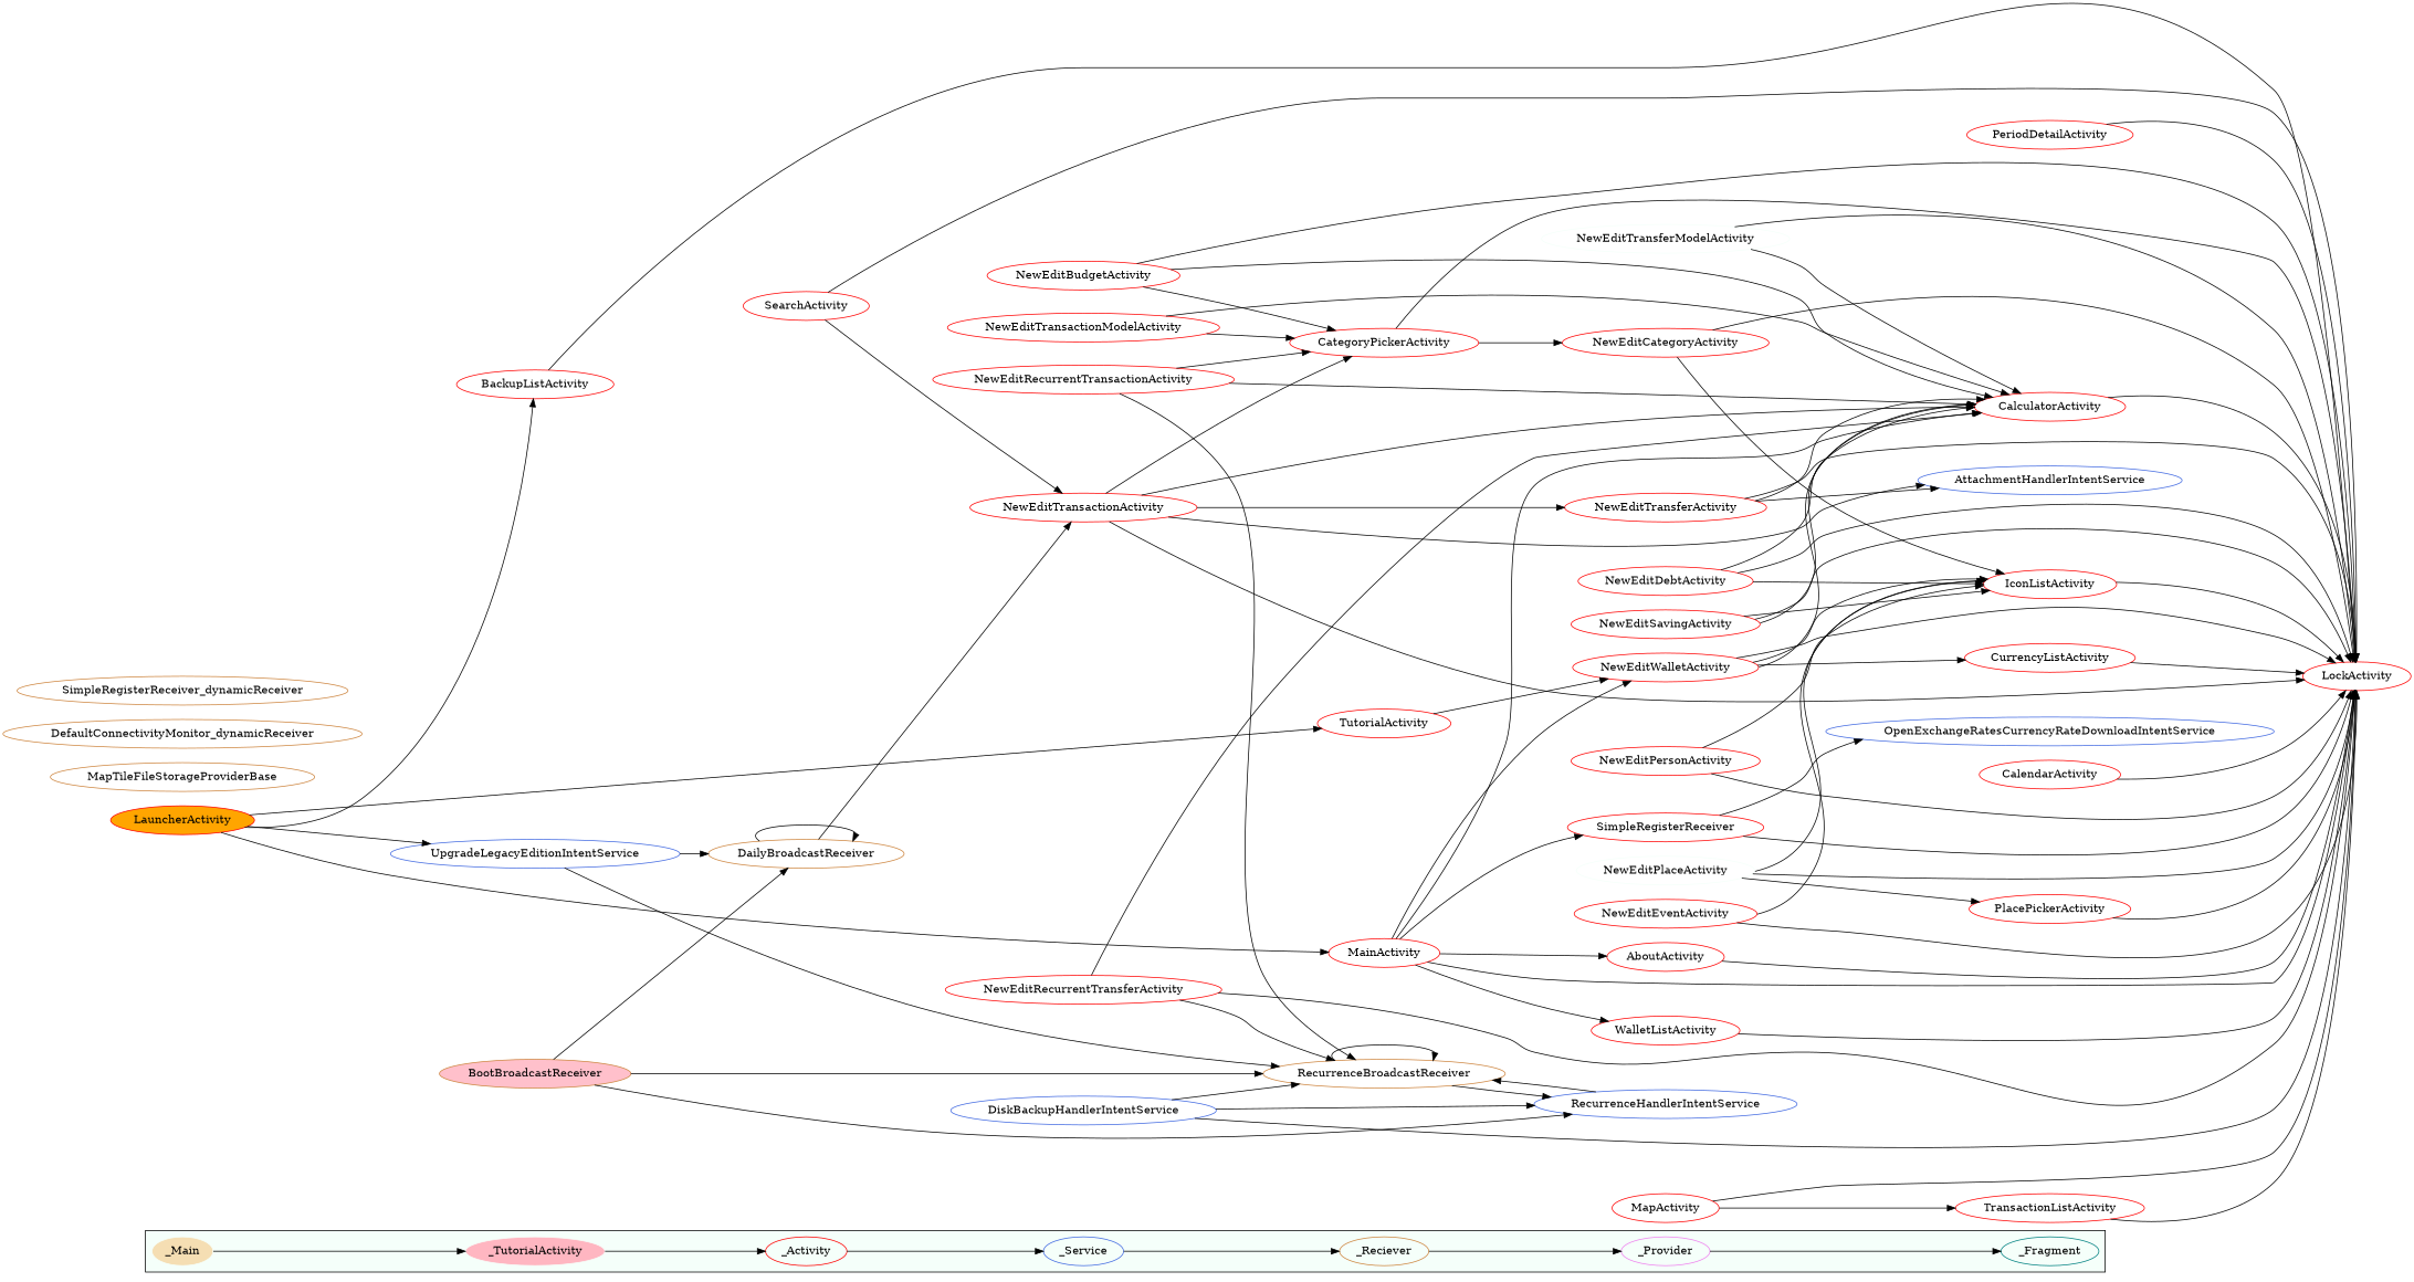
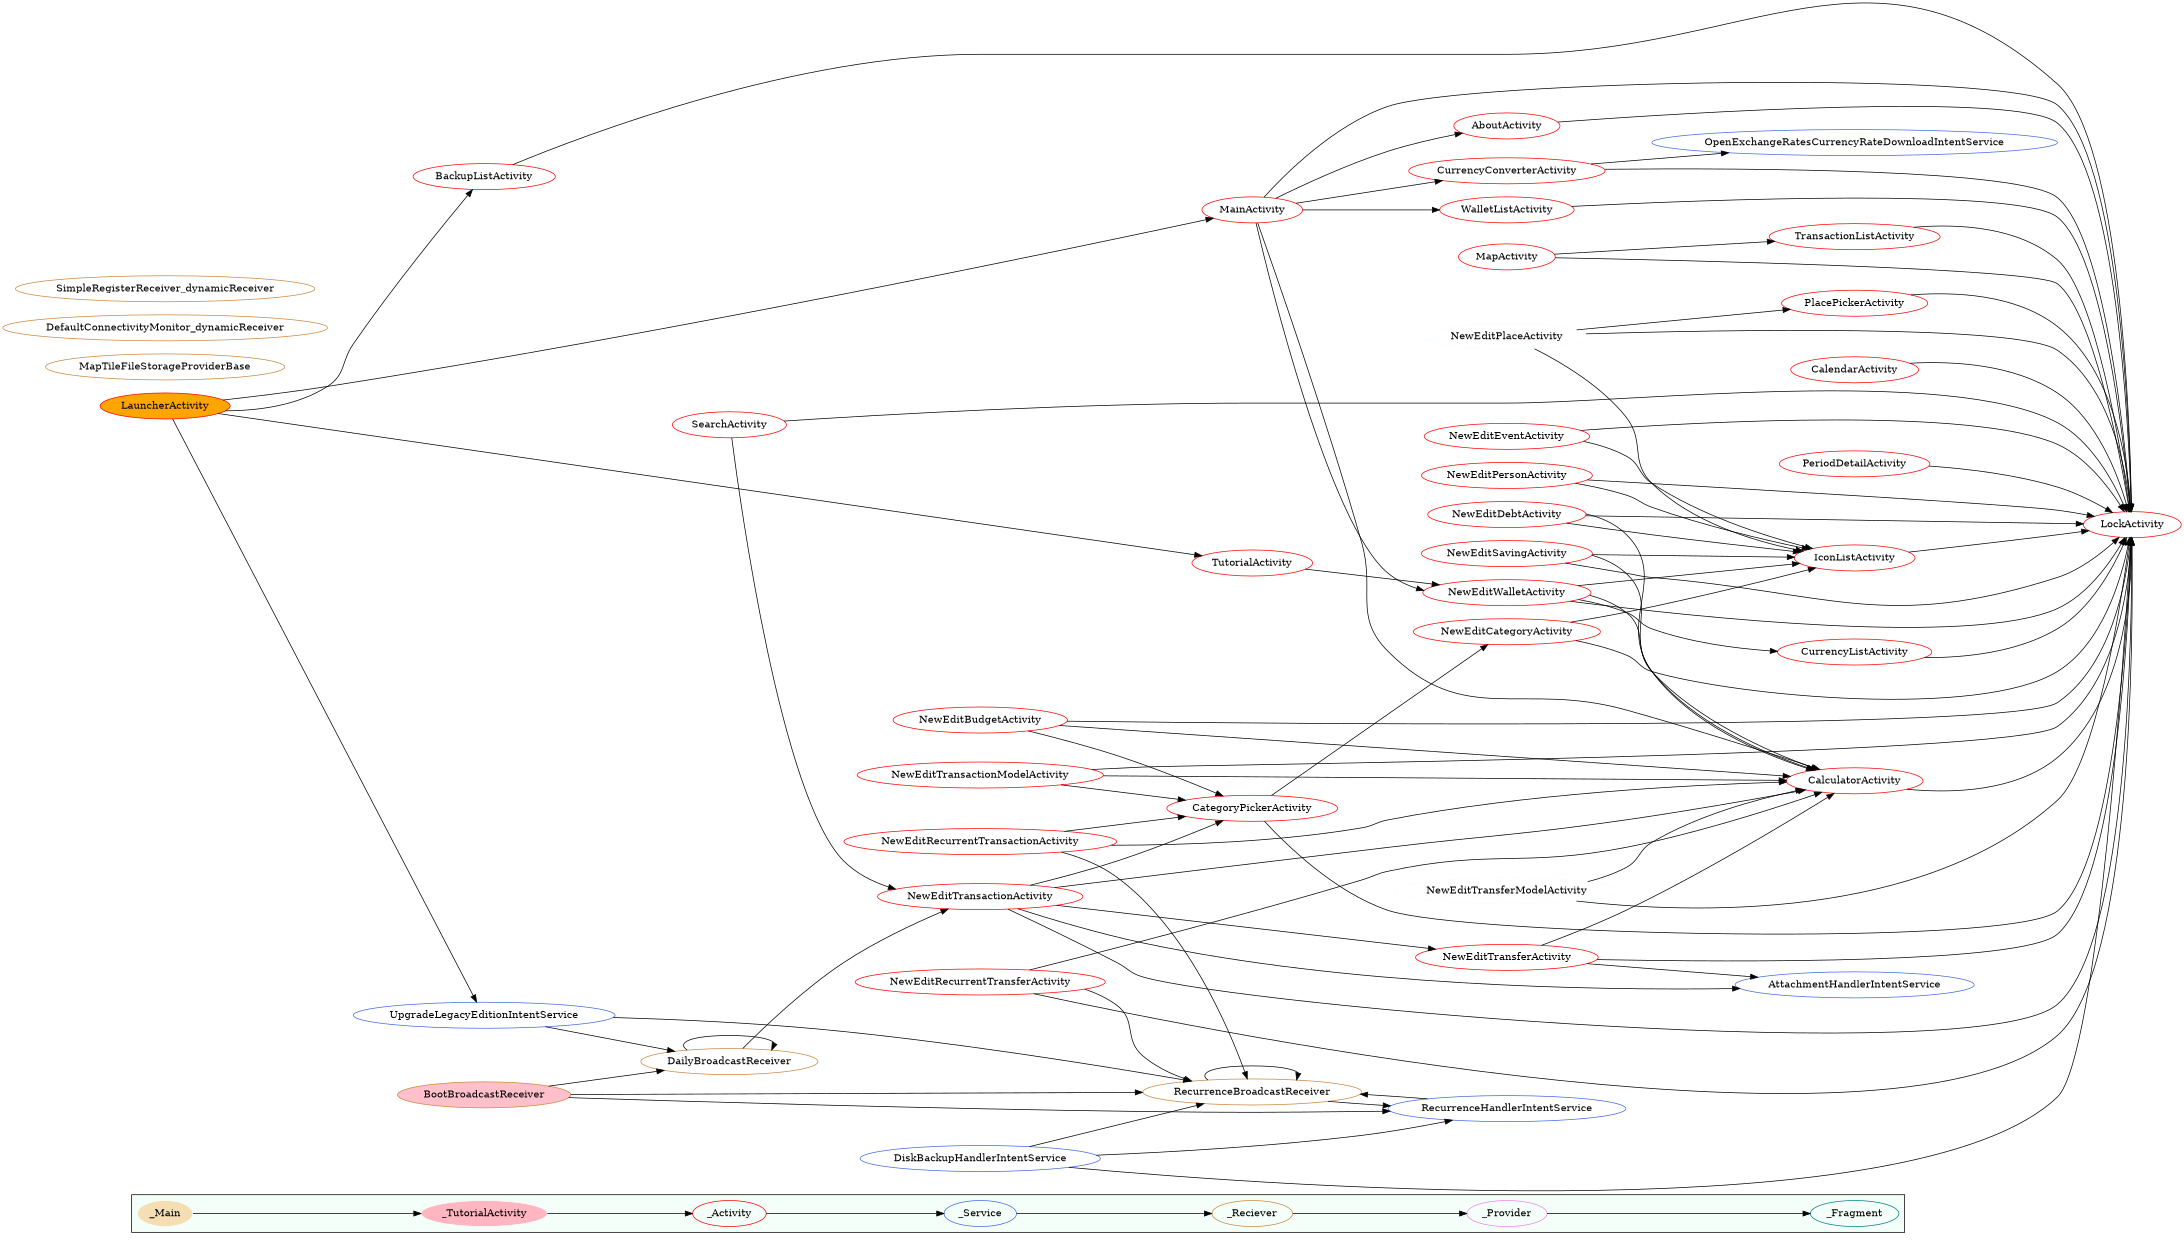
  digraph {
    rankdir=LR
    node [color=red]
    _Activity
    _Service [color=royalblue]
    _Reciever [color=peru]
    _Provider [color=violet]
    _Fragment [color=teal]
    _Main [color=mintcream fillcolor=wheat style=filled]
    n7 [color=mintcream fillcolor=lightpink label=_TutorialActivity style=filled]
    PeriodDetailActivity
    LockActivity
    NewEditTransactionModelActivity
    CalculatorActivity
    CategoryPickerActivity
    NewEditCategoryActivity
    NewEditPlaceActivity [color=mintcream]
    PlacePickerActivity
    IconListActivity
    NewEditTransferActivity
    AttachmentHandlerIntentService [color=royalblue]
-   CurrencyConverterActivity [label=SimpleRegisterReceiver]
+   CurrencyConverterActivity
    OpenExchangeRatesCurrencyRateDownloadIntentService [color=royalblue]
    AboutActivity
    NewEditBudgetActivity
    NewEditRecurrentTransactionActivity
    RecurrenceBroadcastReceiver [color=peru]
    RecurrenceHandlerIntentService [color=royalblue]
    SearchActivity
    NewEditTransactionActivity
    NewEditWalletActivity
    CurrencyListActivity
    CalendarActivity
    LauncherActivity [fillcolor=orange style=filled]
    BackupListActivity
    MainActivity
    TutorialActivity
    UpgradeLegacyEditionIntentService [color=royalblue]
    WalletListActivity
    DailyBroadcastReceiver [color=peru]
    NewEditRecurrentTransferActivity
    NewEditPersonActivity
    NewEditDebtActivity
    TransactionListActivity
    MapActivity
    NewEditSavingActivity
    NewEditEventActivity
    NewEditTransferModelActivity [color=mintcream]
    DiskBackupHandlerIntentService [color=royalblue]
    MapTileFileStorageProviderBase [color=peru]
    DefaultConnectivityMonitor_dynamicReceiver [color=peru]
    BootBroadcastReceiver [color=peru fillcolor=pink style=filled]
    SimpleRegisterReceiver_dynamicReceiver [color=peru]
    subgraph cluster_1 {
      bgcolor=mintcream
      _Activity
      _Service
      _Reciever
      _Provider
      _Fragment
      _Main
      n7
    }
    _Activity -> _Service
    _Service -> _Reciever
    _Reciever -> _Provider
    _Provider -> _Fragment
    _Main -> n7
    n7 -> _Activity
    PeriodDetailActivity -> LockActivity
+   NewEditTransactionModelActivity -> LockActivity
    NewEditTransactionModelActivity -> CalculatorActivity
    NewEditTransactionModelActivity -> CategoryPickerActivity
    CalculatorActivity -> LockActivity
    CategoryPickerActivity -> LockActivity
    CategoryPickerActivity -> NewEditCategoryActivity
    NewEditCategoryActivity -> LockActivity
    NewEditCategoryActivity -> IconListActivity
    NewEditPlaceActivity -> LockActivity
    NewEditPlaceActivity -> PlacePickerActivity
    NewEditPlaceActivity -> IconListActivity
    PlacePickerActivity -> LockActivity
    IconListActivity -> LockActivity
    NewEditTransferActivity -> LockActivity
    NewEditTransferActivity -> CalculatorActivity
    NewEditTransferActivity -> AttachmentHandlerIntentService
    CurrencyConverterActivity -> LockActivity
    CurrencyConverterActivity -> OpenExchangeRatesCurrencyRateDownloadIntentService
    AboutActivity -> LockActivity
    NewEditBudgetActivity -> LockActivity
    NewEditBudgetActivity -> CalculatorActivity
    NewEditBudgetActivity -> CategoryPickerActivity
    NewEditRecurrentTransactionActivity -> CalculatorActivity
    NewEditRecurrentTransactionActivity -> CategoryPickerActivity
    NewEditRecurrentTransactionActivity -> RecurrenceBroadcastReceiver
    RecurrenceBroadcastReceiver -> RecurrenceBroadcastReceiver
    RecurrenceBroadcastReceiver -> RecurrenceHandlerIntentService
    RecurrenceHandlerIntentService -> RecurrenceBroadcastReceiver
    SearchActivity -> LockActivity
    SearchActivity -> NewEditTransactionActivity
    NewEditTransactionActivity -> LockActivity
    NewEditTransactionActivity -> CalculatorActivity
    NewEditTransactionActivity -> CategoryPickerActivity
    NewEditTransactionActivity -> NewEditTransferActivity
    NewEditTransactionActivity -> AttachmentHandlerIntentService
    NewEditWalletActivity -> LockActivity
    NewEditWalletActivity -> CalculatorActivity
    NewEditWalletActivity -> IconListActivity
    NewEditWalletActivity -> CurrencyListActivity
    CurrencyListActivity -> LockActivity
    CalendarActivity -> LockActivity
    LauncherActivity -> BackupListActivity
    LauncherActivity -> MainActivity
    LauncherActivity -> TutorialActivity
    LauncherActivity -> UpgradeLegacyEditionIntentService
    BackupListActivity -> LockActivity
    MainActivity -> LockActivity
    MainActivity -> CalculatorActivity
    MainActivity -> CurrencyConverterActivity
    MainActivity -> AboutActivity
    MainActivity -> NewEditWalletActivity
    MainActivity -> WalletListActivity
    TutorialActivity -> NewEditWalletActivity
    UpgradeLegacyEditionIntentService -> RecurrenceBroadcastReceiver
    UpgradeLegacyEditionIntentService -> DailyBroadcastReceiver
    WalletListActivity -> LockActivity
    DailyBroadcastReceiver -> NewEditTransactionActivity
    DailyBroadcastReceiver -> DailyBroadcastReceiver
    NewEditRecurrentTransferActivity -> LockActivity
    NewEditRecurrentTransferActivity -> CalculatorActivity
    NewEditRecurrentTransferActivity -> RecurrenceBroadcastReceiver
    NewEditPersonActivity -> LockActivity
    NewEditPersonActivity -> IconListActivity
    NewEditDebtActivity -> LockActivity
    NewEditDebtActivity -> CalculatorActivity
    NewEditDebtActivity -> IconListActivity
    TransactionListActivity -> LockActivity
    MapActivity -> LockActivity
    MapActivity -> TransactionListActivity
    NewEditSavingActivity -> LockActivity
    NewEditSavingActivity -> CalculatorActivity
    NewEditSavingActivity -> IconListActivity
    NewEditEventActivity -> LockActivity
    NewEditEventActivity -> IconListActivity
    NewEditTransferModelActivity -> LockActivity
    NewEditTransferModelActivity -> CalculatorActivity
    DiskBackupHandlerIntentService -> LockActivity
    DiskBackupHandlerIntentService -> RecurrenceBroadcastReceiver
    DiskBackupHandlerIntentService -> RecurrenceHandlerIntentService
    BootBroadcastReceiver -> RecurrenceBroadcastReceiver
    BootBroadcastReceiver -> RecurrenceHandlerIntentService
    BootBroadcastReceiver -> DailyBroadcastReceiver
  }
